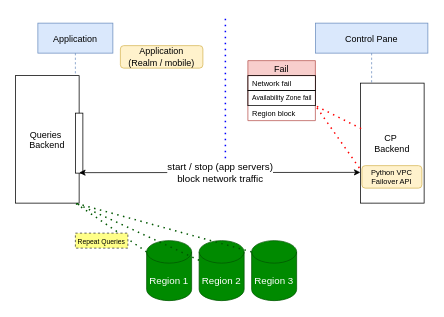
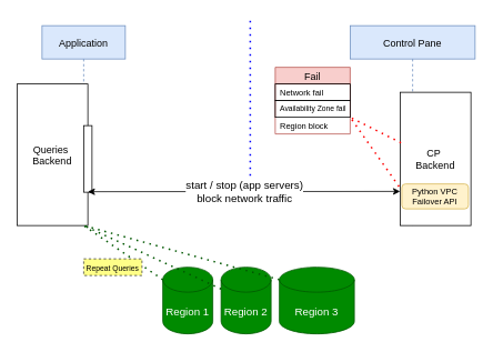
  <mxCell id="0" />
  <mxCell id="1" parent="0" />
  <mxCell id="2" value="Application" style="shape=umlLifeline;perimeter=lifelinePerimeter;container=1;collapsible=0;recursiveResize=0;rounded=0;shadow=0;strokeWidth=1;fillColor=#dae8fc;strokeColor=#6c8ebf;" parent="1" vertex="1"><mxGeometry x="50" y="30" width="100" height="240" as="geometry" /></mxCell>
  <mxCell id="3" value="Queries &#10;Backend" style="points=[];perimeter=orthogonalPerimeter;rounded=0;shadow=0;strokeWidth=1;" parent="2" vertex="1"><mxGeometry x="-30" y="70" width="85" height="170" as="geometry" /></mxCell>
  <mxCell id="4" value="" style="points=[];perimeter=orthogonalPerimeter;rounded=0;shadow=0;strokeWidth=1;" parent="2" vertex="1"><mxGeometry x="50" y="120" width="10" height="80" as="geometry" /></mxCell>
  <mxCell id="5" value="Control Pane" style="shape=umlLifeline;perimeter=lifelinePerimeter;container=1;collapsible=0;recursiveResize=0;rounded=0;shadow=0;strokeWidth=1;fillColor=#dae8fc;strokeColor=#6c8ebf;" parent="1" vertex="1"><mxGeometry x="420" y="30" width="150" height="240" as="geometry" /></mxCell>
  <mxCell id="6" value="CP &#10;Backend" style="points=[];perimeter=orthogonalPerimeter;rounded=0;shadow=0;strokeWidth=1;" parent="5" vertex="1"><mxGeometry x="60" y="80" width="85" height="160" as="geometry" /></mxCell>
  <mxCell id="7" value="Python VPC&lt;br&gt;Failover API" style="rounded=1;whiteSpace=wrap;html=1;fontSize=10;strokeColor=#d6b656;fillColor=#fff2cc;" parent="5" vertex="1"><mxGeometry x="62" y="190" width="80" height="30" as="geometry" /></mxCell>
  <mxCell id="8" value="" style="endArrow=none;dashed=1;html=1;dashPattern=1 3;strokeWidth=2;rounded=0;fontSize=9;entryX=-0.012;entryY=0.71;entryDx=0;entryDy=0;entryPerimeter=0;exitX=0.012;exitY=0.379;exitDx=0;exitDy=0;exitPerimeter=0;strokeColor=#FF0000;" parent="5" source="6" target="6" edge="1"><mxGeometry width="50" height="50" relative="1" as="geometry"><mxPoint x="-50" y="290" as="sourcePoint" /><mxPoint y="240" as="targetPoint" /><Array as="points"><mxPoint y="110" /></Array></mxGeometry></mxCell>
- <mxCell id="9" value="Application &lt;br&gt;(Realm / mobile)" style="rounded=1;whiteSpace=wrap;html=1;fillColor=#fff2cc;strokeColor=#d6b656;" parent="1" vertex="1"><mxGeometry x="160" y="60" width="110" height="30" as="geometry" /></mxCell>
  <mxCell id="10" value="Fail" style="swimlane;fontStyle=0;childLayout=stackLayout;horizontal=1;startSize=20;horizontalStack=0;resizeParent=1;resizeParentMax=0;resizeLast=0;collapsible=1;marginBottom=0;fillColor=#f8cecc;strokeColor=#b85450;" parent="1" vertex="1"><mxGeometry x="330" y="80" width="90" height="80" as="geometry" /></mxCell>
  <mxCell id="11" value="Network fail" style="text;strokeColor=default;fillColor=none;align=left;verticalAlign=middle;spacingLeft=4;spacingRight=4;overflow=hidden;points=[[0,0.5],[1,0.5]];portConstraint=eastwest;rotatable=0;fontSize=10;" parent="10" vertex="1"><mxGeometry y="20" width="90" height="20" as="geometry" /></mxCell>
  <mxCell id="12" value="Availability Zone fail" style="text;strokeColor=default;fillColor=none;align=left;verticalAlign=middle;spacingLeft=4;spacingRight=4;overflow=hidden;points=[[0,0.5],[1,0.5]];portConstraint=eastwest;rotatable=0;fontSize=9;" parent="10" vertex="1"><mxGeometry y="40" width="90" height="20" as="geometry" /></mxCell>
  <mxCell id="13" value="Region block" style="text;strokeColor=none;fillColor=none;align=left;verticalAlign=middle;spacingLeft=4;spacingRight=4;overflow=hidden;points=[[0,0.5],[1,0.5]];portConstraint=eastwest;rotatable=0;fontSize=10;" parent="10" vertex="1"><mxGeometry y="60" width="90" height="20" as="geometry" /></mxCell>
  <mxCell id="14" value="Region 1" style="shape=cylinder3;whiteSpace=wrap;html=1;boundedLbl=1;backgroundOutline=1;size=15;fontSize=13;strokeColor=#005700;fillColor=#008a00;fontColor=#ffffff;" parent="1" vertex="1"><mxGeometry x="195" y="320" width="60" height="80" as="geometry" /></mxCell>
  <mxCell id="15" value="Region 2" style="shape=cylinder3;whiteSpace=wrap;html=1;boundedLbl=1;backgroundOutline=1;size=15;fontSize=13;strokeColor=#005700;fillColor=#008a00;fontColor=#ffffff;" parent="1" vertex="1"><mxGeometry x="265" y="320" width="60" height="80" as="geometry" /></mxCell>
  <mxCell id="16" value="" style="endArrow=none;dashed=1;html=1;dashPattern=1 3;strokeWidth=2;rounded=0;fontSize=13;exitX=0;exitY=0;exitDx=0;exitDy=15;exitPerimeter=0;fillColor=#008a00;strokeColor=#005700;" parent="1" source="14" edge="1"><mxGeometry width="50" height="50" relative="1" as="geometry"><mxPoint x="370" y="330" as="sourcePoint" /><mxPoint x="100" y="270" as="targetPoint" /></mxGeometry></mxCell>
  <mxCell id="17" value="" style="endArrow=none;dashed=1;html=1;dashPattern=1 3;strokeWidth=2;rounded=0;fontSize=13;fillColor=#008a00;strokeColor=#005700;" parent="1" source="15" edge="1"><mxGeometry width="50" height="50" relative="1" as="geometry"><mxPoint x="230" y="345" as="sourcePoint" /><mxPoint x="100" y="270" as="targetPoint" /></mxGeometry></mxCell>
  <mxCell id="18" value="&lt;font style=&quot;font-size: 9px&quot;&gt;Repeat Queries&lt;/font&gt;" style="text;html=1;strokeColor=#36393d;fillColor=#ffff88;align=center;verticalAlign=middle;whiteSpace=wrap;rounded=0;fontSize=13;dashed=1;" parent="1" vertex="1"><mxGeometry x="100" y="310" width="70" height="20" as="geometry" /></mxCell>
  <mxCell id="19" value="start / stop (app servers)&lt;br&gt;block network traffic" style="endArrow=classic;startArrow=classic;html=1;rounded=0;fontSize=13;exitX=1;exitY=0.761;exitDx=0;exitDy=0;exitPerimeter=0;" parent="1" source="3" edge="1"><mxGeometry width="50" height="50" relative="1" as="geometry"><mxPoint x="370" y="320" as="sourcePoint" /><mxPoint x="480" y="229" as="targetPoint" /></mxGeometry></mxCell>
  <mxCell id="20" value="" style="endArrow=none;dashed=1;html=1;dashPattern=1 3;strokeWidth=2;rounded=0;fontSize=9;fillColor=#cce5ff;strokeColor=#0000FF;" parent="1" edge="1"><mxGeometry width="50" height="50" relative="1" as="geometry"><mxPoint x="300" y="210" as="sourcePoint" /><mxPoint x="300" y="20" as="targetPoint" /></mxGeometry></mxCell>
- <mxCell id="21" value="Region 3" style="shape=cylinder3;whiteSpace=wrap;html=1;boundedLbl=1;backgroundOutline=1;size=15;fontSize=13;strokeColor=#005700;fillColor=#008a00;fontColor=#ffffff;" vertex="1" parent="1"><mxGeometry x="335" y="320" width="60" height="80" as="geometry" /></mxCell>
+ <mxCell id="21" value="Region 3" style="shape=cylinder3;whiteSpace=wrap;html=1;boundedLbl=1;backgroundOutline=1;size=15;fontSize=13;strokeColor=#005700;fillColor=#008a00;fontColor=#ffffff;" vertex="1" parent="1"><mxGeometry x="335" y="320" width="90" height="80" as="geometry" /></mxCell>
  <mxCell id="22" value="" style="endArrow=none;dashed=1;html=1;dashPattern=1 3;strokeWidth=2;rounded=0;fontSize=13;fillColor=#008a00;strokeColor=#005700;exitX=0;exitY=0;exitDx=0;exitDy=15;exitPerimeter=0;" edge="1" parent="1" source="21"><mxGeometry width="50" height="50" relative="1" as="geometry"><mxPoint x="275" y="356.154" as="sourcePoint" /><mxPoint x="100" y="270" as="targetPoint" /></mxGeometry></mxCell>
